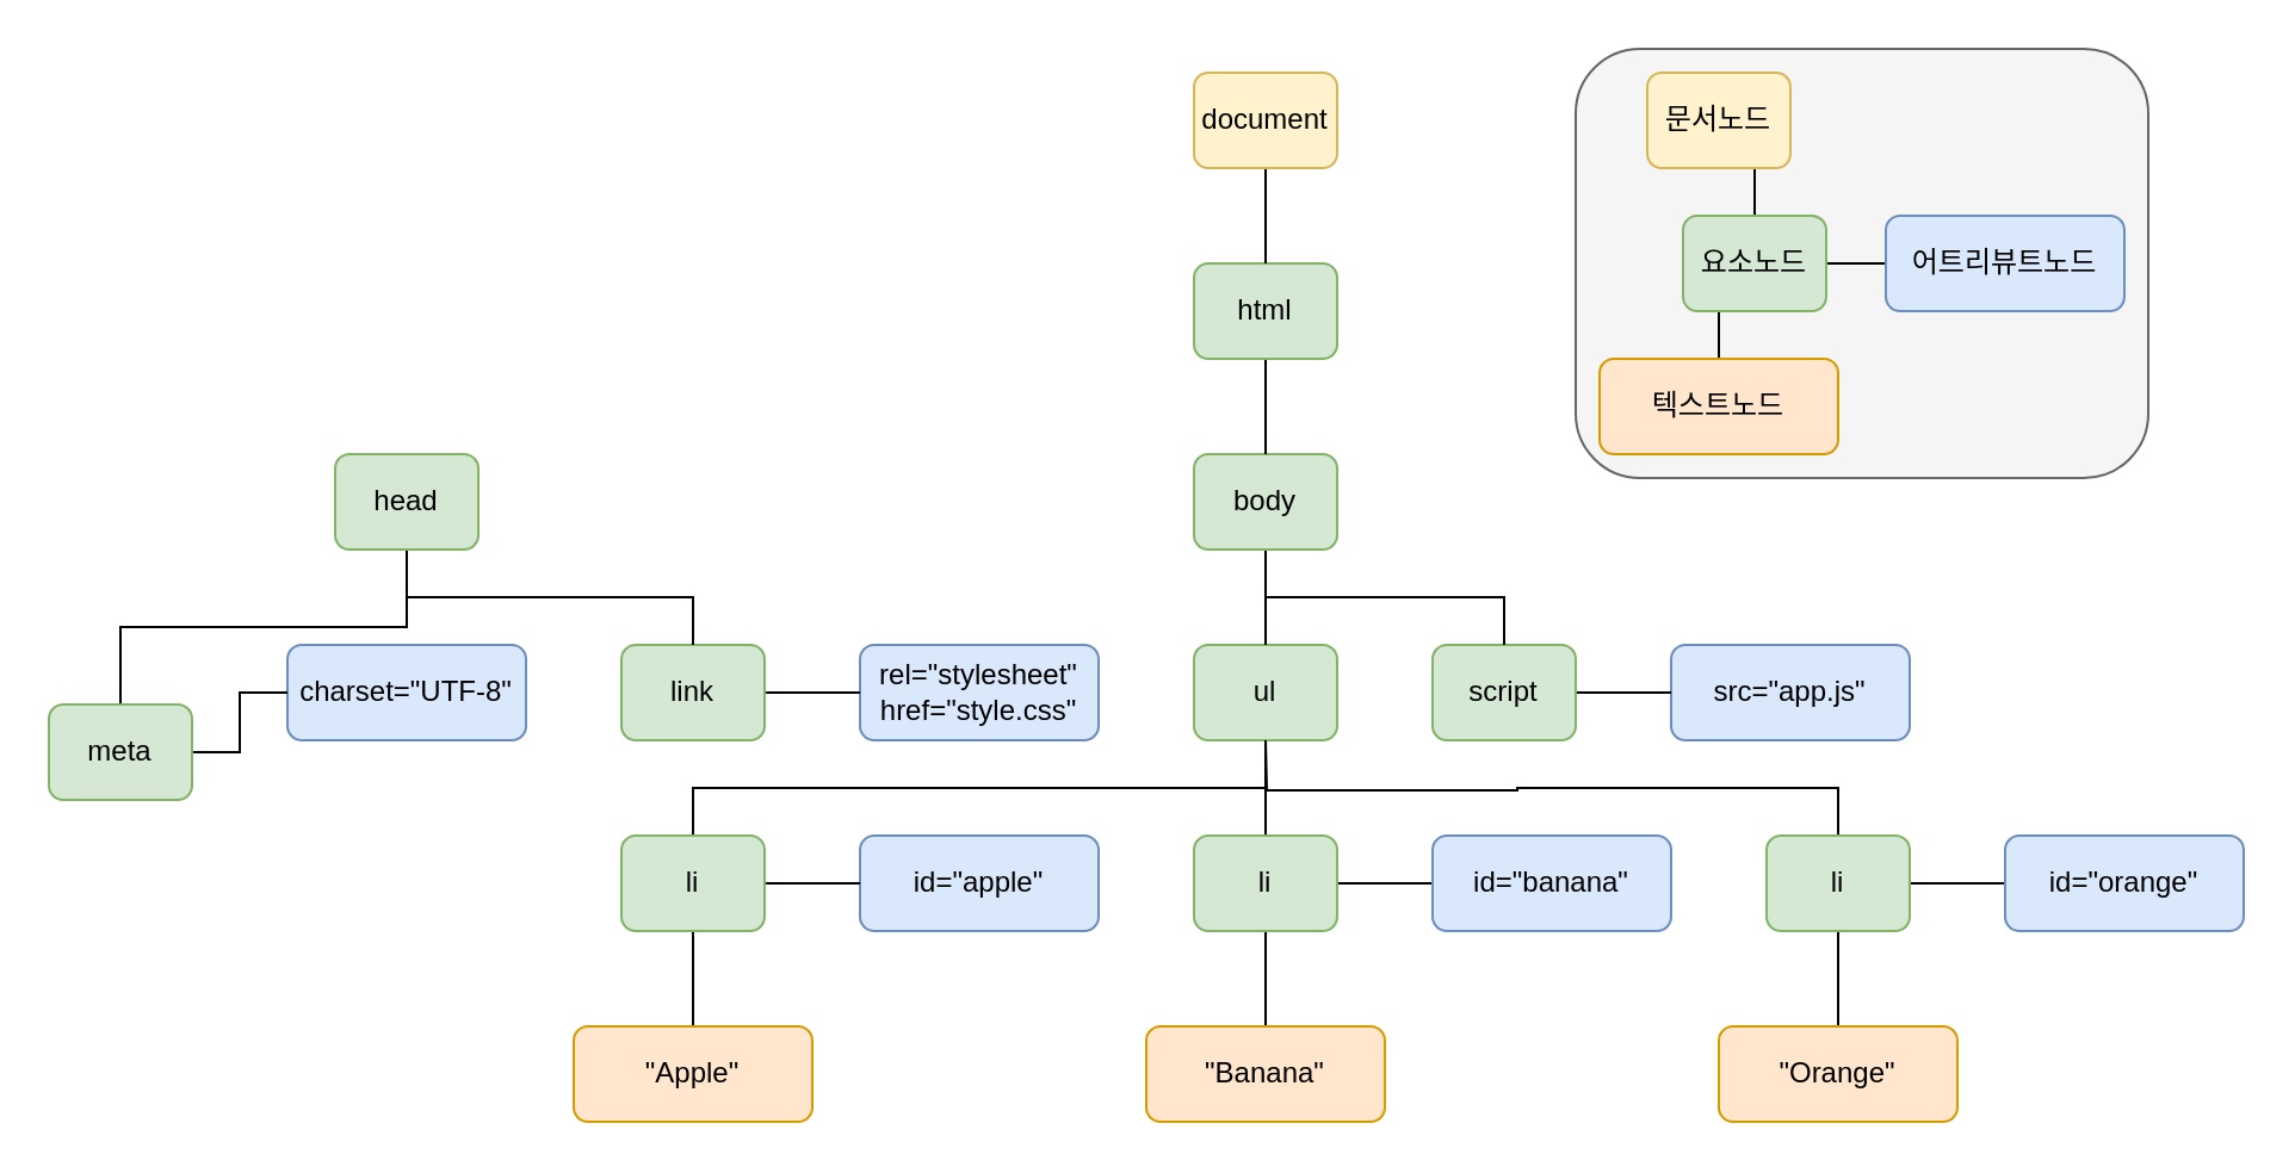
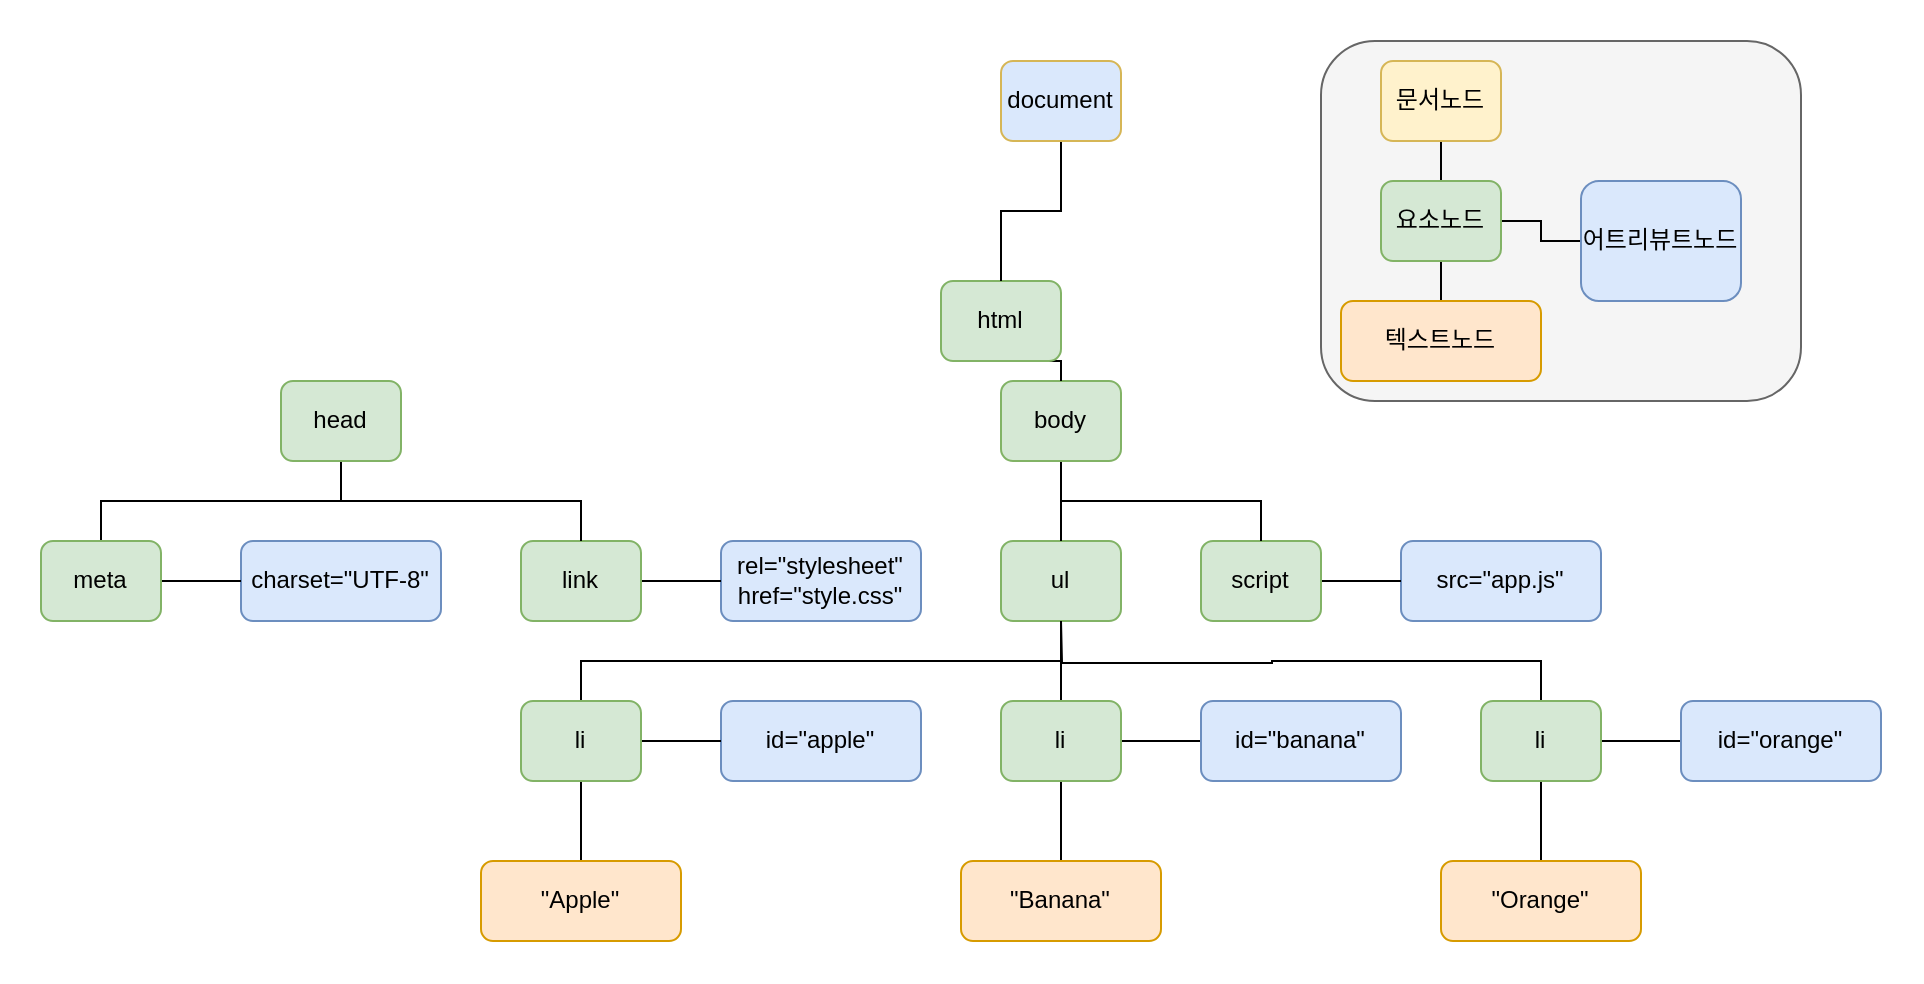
  <mxCell id="0" />
  <mxCell id="1" parent="0" />
  <mxCell id="2" value="" style="rounded=1;whiteSpace=wrap;html=1;fillColor=#f5f5f5;fontColor=#333333;strokeColor=#666666;" vertex="1" parent="1"><mxGeometry x="660" y="20" width="240" height="180" as="geometry" /></mxCell>
  <mxCell id="3" value="rel=&quot;stylesheet&quot;&lt;br&gt;href=&quot;style.css&quot;" style="rounded=1;whiteSpace=wrap;html=1;fillColor=#dae8fc;strokeColor=#6c8ebf;" vertex="1" parent="1"><mxGeometry x="360" y="270" width="100" height="40" as="geometry" /></mxCell>
  <mxCell id="4" value="charset=&quot;UTF-8&quot;" style="rounded=1;whiteSpace=wrap;html=1;fillColor=#dae8fc;strokeColor=#6c8ebf;" vertex="1" parent="1"><mxGeometry x="120" y="270" width="100" height="40" as="geometry" /></mxCell>
  <mxCell id="5" value="src=&quot;app.js&quot;" style="rounded=1;whiteSpace=wrap;html=1;fillColor=#dae8fc;strokeColor=#6c8ebf;" vertex="1" parent="1"><mxGeometry x="700" y="270" width="100" height="40" as="geometry" /></mxCell>
  <mxCell id="6" style="edgeStyle=orthogonalEdgeStyle;rounded=0;orthogonalLoop=1;jettySize=auto;html=1;exitX=1;exitY=0.5;exitDx=0;exitDy=0;entryX=0;entryY=0.5;entryDx=0;entryDy=0;endArrow=none;endFill=0;" edge="1" parent="1" source="7" target="5"><mxGeometry relative="1" as="geometry" /></mxCell>
  <mxCell id="7" value="script" style="rounded=1;whiteSpace=wrap;html=1;fillColor=#d5e8d4;strokeColor=#82b366;" vertex="1" parent="1"><mxGeometry x="600" y="270" width="60" height="40" as="geometry" /></mxCell>
  <mxCell id="8" style="edgeStyle=orthogonalEdgeStyle;rounded=0;orthogonalLoop=1;jettySize=auto;html=1;exitX=0.5;exitY=1;exitDx=0;exitDy=0;entryX=0.5;entryY=0;entryDx=0;entryDy=0;endArrow=none;endFill=0;" edge="1" parent="1" source="9" target="24"><mxGeometry relative="1" as="geometry" /></mxCell>
  <mxCell id="9" value="ul" style="rounded=1;whiteSpace=wrap;html=1;fillColor=#d5e8d4;strokeColor=#82b366;" vertex="1" parent="1"><mxGeometry x="500" y="270" width="60" height="40" as="geometry" /></mxCell>
  <mxCell id="10" style="edgeStyle=orthogonalEdgeStyle;rounded=0;orthogonalLoop=1;jettySize=auto;html=1;exitX=0.5;exitY=0;exitDx=0;exitDy=0;entryX=0.5;entryY=1;entryDx=0;entryDy=0;endArrow=none;endFill=0;" edge="1" parent="1" source="12" target="40"><mxGeometry relative="1" as="geometry" /></mxCell>
  <mxCell id="11" style="edgeStyle=orthogonalEdgeStyle;rounded=0;orthogonalLoop=1;jettySize=auto;html=1;exitX=1;exitY=0.5;exitDx=0;exitDy=0;entryX=0;entryY=0.5;entryDx=0;entryDy=0;endArrow=none;endFill=0;" edge="1" parent="1" source="12" target="4"><mxGeometry relative="1" as="geometry" /></mxCell>
- <mxCell id="12" value="meta" style="rounded=1;whiteSpace=wrap;html=1;fillColor=#d5e8d4;strokeColor=#82b366;" vertex="1" parent="1"><mxGeometry x="20" y="295" width="60" height="40" as="geometry" /></mxCell>
+ <mxCell id="12" value="meta" style="rounded=1;whiteSpace=wrap;html=1;fillColor=#d5e8d4;strokeColor=#82b366;" vertex="1" parent="1"><mxGeometry x="20" y="270" width="60" height="40" as="geometry" /></mxCell>
  <mxCell id="13" style="edgeStyle=orthogonalEdgeStyle;rounded=0;orthogonalLoop=1;jettySize=auto;html=1;exitX=1;exitY=0.5;exitDx=0;exitDy=0;entryX=0;entryY=0.5;entryDx=0;entryDy=0;endArrow=none;endFill=0;" edge="1" parent="1" source="14" target="3"><mxGeometry relative="1" as="geometry" /></mxCell>
  <mxCell id="14" value="link" style="rounded=1;whiteSpace=wrap;html=1;fillColor=#d5e8d4;strokeColor=#82b366;" vertex="1" parent="1"><mxGeometry x="260" y="270" width="60" height="40" as="geometry" /></mxCell>
  <mxCell id="15" style="edgeStyle=orthogonalEdgeStyle;rounded=0;orthogonalLoop=1;jettySize=auto;html=1;exitX=0.5;exitY=1;exitDx=0;exitDy=0;entryX=0.5;entryY=0;entryDx=0;entryDy=0;endArrow=none;endFill=0;" edge="1" parent="1" source="17" target="9"><mxGeometry relative="1" as="geometry" /></mxCell>
  <mxCell id="16" style="edgeStyle=orthogonalEdgeStyle;rounded=0;orthogonalLoop=1;jettySize=auto;html=1;exitX=0.5;exitY=1;exitDx=0;exitDy=0;entryX=0.5;entryY=0;entryDx=0;entryDy=0;endArrow=none;endFill=0;" edge="1" parent="1" source="17" target="7"><mxGeometry relative="1" as="geometry" /></mxCell>
  <mxCell id="17" value="body" style="rounded=1;whiteSpace=wrap;html=1;fillColor=#d5e8d4;strokeColor=#82b366;" vertex="1" parent="1"><mxGeometry x="500" y="190" width="60" height="40" as="geometry" /></mxCell>
  <mxCell id="18" style="edgeStyle=orthogonalEdgeStyle;rounded=0;orthogonalLoop=1;jettySize=auto;html=1;exitX=0.5;exitY=1;exitDx=0;exitDy=0;entryX=0.5;entryY=0;entryDx=0;entryDy=0;endArrow=none;endFill=0;" edge="1" parent="1" source="19" target="17"><mxGeometry relative="1" as="geometry" /></mxCell>
- <mxCell id="19" value="html" style="rounded=1;whiteSpace=wrap;html=1;fillColor=#d5e8d4;strokeColor=#82b366;" vertex="1" parent="1"><mxGeometry x="500" y="110" width="60" height="40" as="geometry" /></mxCell>
+ <mxCell id="19" value="html" style="rounded=1;whiteSpace=wrap;html=1;fillColor=#d5e8d4;strokeColor=#82b366;" vertex="1" parent="1"><mxGeometry x="470" y="140" width="60" height="40" as="geometry" /></mxCell>
  <mxCell id="20" style="edgeStyle=orthogonalEdgeStyle;rounded=0;orthogonalLoop=1;jettySize=auto;html=1;exitX=0.5;exitY=1;exitDx=0;exitDy=0;entryX=0.5;entryY=0;entryDx=0;entryDy=0;endArrow=none;endFill=0;" edge="1" parent="1" source="21" target="19"><mxGeometry relative="1" as="geometry" /></mxCell>
- <mxCell id="21" value="document" style="rounded=1;whiteSpace=wrap;html=1;fillColor=#fff2cc;strokeColor=#d6b656;" vertex="1" parent="1"><mxGeometry x="500" y="30" width="60" height="40" as="geometry" /></mxCell>
+ <mxCell id="21" value="document" style="rounded=1;whiteSpace=wrap;html=1;fillColor=#dae8fc;strokeColor=#d6b656;" vertex="1" parent="1"><mxGeometry x="500" y="30" width="60" height="40" as="geometry" /></mxCell>
  <mxCell id="22" style="edgeStyle=orthogonalEdgeStyle;rounded=0;orthogonalLoop=1;jettySize=auto;html=1;exitX=0.5;exitY=1;exitDx=0;exitDy=0;entryX=0.5;entryY=0;entryDx=0;entryDy=0;endArrow=none;endFill=0;" edge="1" parent="1" source="24" target="37"><mxGeometry relative="1" as="geometry" /></mxCell>
  <mxCell id="23" style="edgeStyle=orthogonalEdgeStyle;rounded=0;orthogonalLoop=1;jettySize=auto;html=1;exitX=1;exitY=0.5;exitDx=0;exitDy=0;entryX=0;entryY=0.5;entryDx=0;entryDy=0;endArrow=none;endFill=0;" edge="1" parent="1" source="24" target="30"><mxGeometry relative="1" as="geometry" /></mxCell>
  <mxCell id="24" value="li" style="rounded=1;whiteSpace=wrap;html=1;fillColor=#d5e8d4;strokeColor=#82b366;" vertex="1" parent="1"><mxGeometry x="500" y="350" width="60" height="40" as="geometry" /></mxCell>
  <mxCell id="25" value="id=&quot;apple&quot;" style="rounded=1;whiteSpace=wrap;html=1;fillColor=#dae8fc;strokeColor=#6c8ebf;" vertex="1" parent="1"><mxGeometry x="360" y="350" width="100" height="40" as="geometry" /></mxCell>
  <mxCell id="26" style="edgeStyle=orthogonalEdgeStyle;rounded=0;orthogonalLoop=1;jettySize=auto;html=1;exitX=0.5;exitY=0;exitDx=0;exitDy=0;entryX=0.5;entryY=1;entryDx=0;entryDy=0;endArrow=none;endFill=0;" edge="1" parent="1" source="29" target="9"><mxGeometry relative="1" as="geometry" /></mxCell>
  <mxCell id="27" style="edgeStyle=orthogonalEdgeStyle;rounded=0;orthogonalLoop=1;jettySize=auto;html=1;exitX=1;exitY=0.5;exitDx=0;exitDy=0;entryX=0;entryY=0.5;entryDx=0;entryDy=0;endArrow=none;endFill=0;" edge="1" parent="1" source="29" target="25"><mxGeometry relative="1" as="geometry" /></mxCell>
  <mxCell id="28" style="edgeStyle=orthogonalEdgeStyle;rounded=0;orthogonalLoop=1;jettySize=auto;html=1;exitX=0.5;exitY=1;exitDx=0;exitDy=0;entryX=0.5;entryY=0;entryDx=0;entryDy=0;endArrow=none;endFill=0;" edge="1" parent="1" source="29" target="36"><mxGeometry relative="1" as="geometry" /></mxCell>
  <mxCell id="29" value="li" style="rounded=1;whiteSpace=wrap;html=1;fillColor=#d5e8d4;strokeColor=#82b366;" vertex="1" parent="1"><mxGeometry x="260" y="350" width="60" height="40" as="geometry" /></mxCell>
  <mxCell id="30" value="id=&quot;banana&quot;" style="rounded=1;whiteSpace=wrap;html=1;fillColor=#dae8fc;strokeColor=#6c8ebf;" vertex="1" parent="1"><mxGeometry x="600" y="350" width="100" height="40" as="geometry" /></mxCell>
  <mxCell id="31" style="edgeStyle=orthogonalEdgeStyle;rounded=0;orthogonalLoop=1;jettySize=auto;html=1;exitX=0.5;exitY=0;exitDx=0;exitDy=0;endArrow=none;endFill=0;" edge="1" parent="1" source="34"><mxGeometry relative="1" as="geometry"><mxPoint x="530" y="310" as="targetPoint" /></mxGeometry></mxCell>
  <mxCell id="32" style="edgeStyle=orthogonalEdgeStyle;rounded=0;orthogonalLoop=1;jettySize=auto;html=1;exitX=1;exitY=0.5;exitDx=0;exitDy=0;entryX=0;entryY=0.5;entryDx=0;entryDy=0;endArrow=none;endFill=0;" edge="1" parent="1" source="34" target="35"><mxGeometry relative="1" as="geometry" /></mxCell>
  <mxCell id="33" style="edgeStyle=orthogonalEdgeStyle;rounded=0;orthogonalLoop=1;jettySize=auto;html=1;exitX=0.5;exitY=1;exitDx=0;exitDy=0;entryX=0.5;entryY=0;entryDx=0;entryDy=0;endArrow=none;endFill=0;" edge="1" parent="1" source="34" target="38"><mxGeometry relative="1" as="geometry" /></mxCell>
  <mxCell id="34" value="li" style="rounded=1;whiteSpace=wrap;html=1;fillColor=#d5e8d4;strokeColor=#82b366;" vertex="1" parent="1"><mxGeometry x="740" y="350" width="60" height="40" as="geometry" /></mxCell>
  <mxCell id="35" value="id=&quot;orange&quot;" style="rounded=1;whiteSpace=wrap;html=1;fillColor=#dae8fc;strokeColor=#6c8ebf;" vertex="1" parent="1"><mxGeometry x="840" y="350" width="100" height="40" as="geometry" /></mxCell>
  <mxCell id="36" value="&quot;Apple&quot;" style="rounded=1;whiteSpace=wrap;html=1;fillColor=#ffe6cc;strokeColor=#d79b00;" vertex="1" parent="1"><mxGeometry x="240" y="430" width="100" height="40" as="geometry" /></mxCell>
  <mxCell id="37" value="&quot;Banana&quot;" style="rounded=1;whiteSpace=wrap;html=1;fillColor=#ffe6cc;strokeColor=#d79b00;" vertex="1" parent="1"><mxGeometry x="480" y="430" width="100" height="40" as="geometry" /></mxCell>
  <mxCell id="38" value="&quot;Orange&quot;" style="rounded=1;whiteSpace=wrap;html=1;fillColor=#ffe6cc;strokeColor=#d79b00;" vertex="1" parent="1"><mxGeometry x="720" y="430" width="100" height="40" as="geometry" /></mxCell>
  <mxCell id="39" style="edgeStyle=orthogonalEdgeStyle;rounded=0;orthogonalLoop=1;jettySize=auto;html=1;exitX=0.5;exitY=1;exitDx=0;exitDy=0;entryX=0.5;entryY=0;entryDx=0;entryDy=0;endArrow=none;endFill=0;" edge="1" parent="1" source="40" target="14"><mxGeometry relative="1" as="geometry" /></mxCell>
  <mxCell id="40" value="head" style="rounded=1;whiteSpace=wrap;html=1;fillColor=#d5e8d4;strokeColor=#82b366;" vertex="1" parent="1"><mxGeometry x="140" y="190" width="60" height="40" as="geometry" /></mxCell>
  <mxCell id="41" style="edgeStyle=orthogonalEdgeStyle;rounded=0;orthogonalLoop=1;jettySize=auto;html=1;exitX=0.5;exitY=1;exitDx=0;exitDy=0;entryX=0.5;entryY=0;entryDx=0;entryDy=0;endArrow=none;endFill=0;" edge="1" parent="1" source="42" target="45"><mxGeometry relative="1" as="geometry" /></mxCell>
  <mxCell id="42" value="문서노드" style="rounded=1;whiteSpace=wrap;html=1;fillColor=#fff2cc;strokeColor=#d6b656;" vertex="1" parent="1"><mxGeometry x="690" y="30" width="60" height="40" as="geometry" /></mxCell>
  <mxCell id="43" style="edgeStyle=orthogonalEdgeStyle;rounded=0;orthogonalLoop=1;jettySize=auto;html=1;exitX=0.5;exitY=1;exitDx=0;exitDy=0;entryX=0.5;entryY=0;entryDx=0;entryDy=0;endArrow=none;endFill=0;" edge="1" parent="1" source="45" target="46"><mxGeometry relative="1" as="geometry" /></mxCell>
  <mxCell id="44" style="edgeStyle=orthogonalEdgeStyle;rounded=0;orthogonalLoop=1;jettySize=auto;html=1;exitX=1;exitY=0.5;exitDx=0;exitDy=0;entryX=0;entryY=0.5;entryDx=0;entryDy=0;endArrow=none;endFill=0;" edge="1" parent="1" source="45" target="47"><mxGeometry relative="1" as="geometry" /></mxCell>
- <mxCell id="45" value="요소노드" style="rounded=1;whiteSpace=wrap;html=1;fillColor=#d5e8d4;strokeColor=#82b366;" vertex="1" parent="1"><mxGeometry x="705" y="90" width="60" height="40" as="geometry" /></mxCell>
+ <mxCell id="45" value="요소노드" style="rounded=1;whiteSpace=wrap;html=1;fillColor=#d5e8d4;strokeColor=#82b366;" vertex="1" parent="1"><mxGeometry x="690" y="90" width="60" height="40" as="geometry" /></mxCell>
  <mxCell id="46" value="텍스트노드" style="rounded=1;whiteSpace=wrap;html=1;fillColor=#ffe6cc;strokeColor=#d79b00;" vertex="1" parent="1"><mxGeometry x="670" y="150" width="100" height="40" as="geometry" /></mxCell>
- <mxCell id="47" value="어트리뷰트노드" style="rounded=1;whiteSpace=wrap;html=1;fillColor=#dae8fc;strokeColor=#6c8ebf;" vertex="1" parent="1"><mxGeometry x="790" y="90" width="100" height="40" as="geometry" /></mxCell>
+ <mxCell id="47" value="어트리뷰트노드" style="rounded=1;whiteSpace=wrap;html=1;fillColor=#dae8fc;strokeColor=#6c8ebf;" vertex="1" parent="1"><mxGeometry x="790" y="90" width="80" height="60" as="geometry" /></mxCell>
